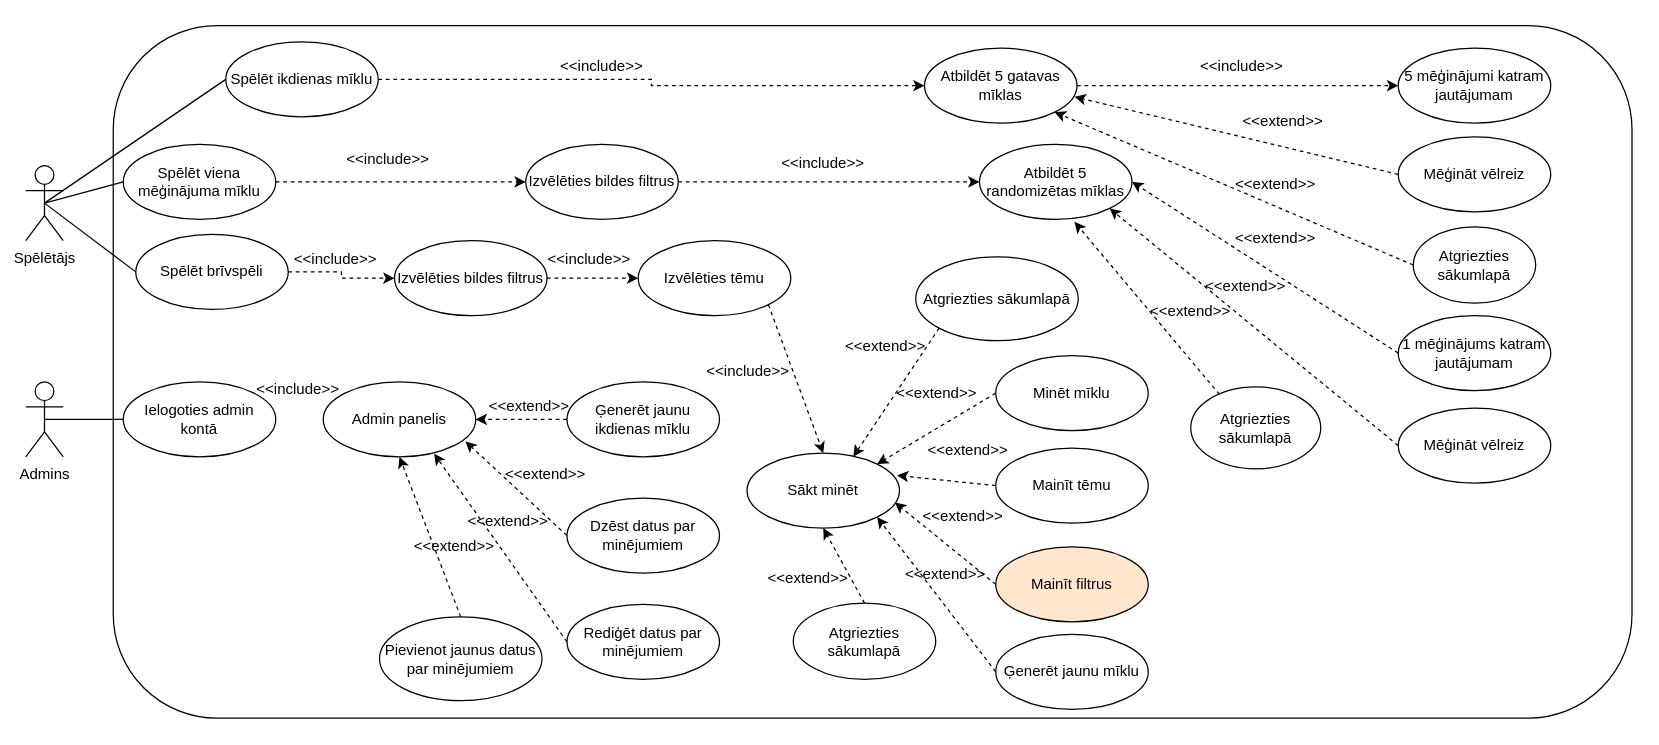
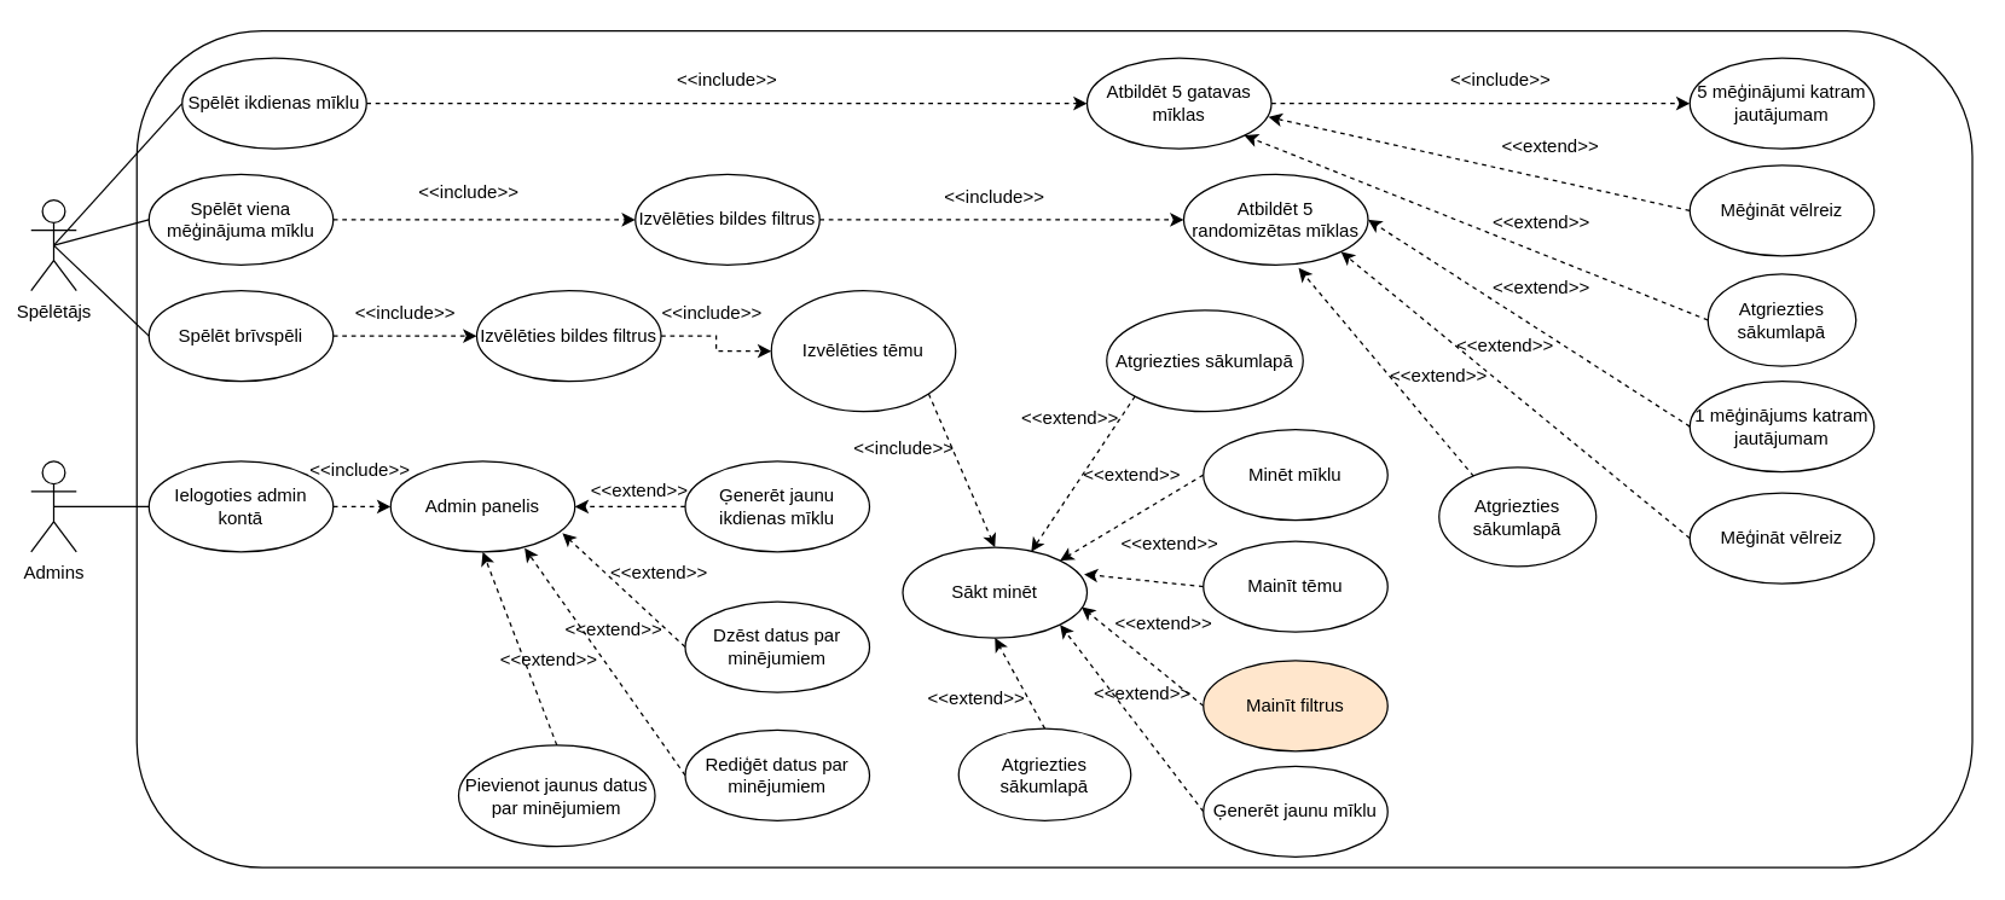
  <mxCell id="0" />
  <mxCell id="1" parent="0" />
  <mxCell id="2" value="Spēlētājs" style="shape=umlActor;verticalLabelPosition=bottom;verticalAlign=top;html=1;outlineConnect=0;" vertex="1" parent="1"><mxGeometry x="20" y="132" width="30" height="60" as="geometry" /></mxCell>
  <mxCell id="3" value="Admins" style="shape=umlActor;verticalLabelPosition=bottom;verticalAlign=top;html=1;outlineConnect=0;" vertex="1" parent="1"><mxGeometry x="20" y="305" width="30" height="60" as="geometry" /></mxCell>
  <mxCell id="4" value="" style="rounded=1;whiteSpace=wrap;html=1;" vertex="1" parent="1"><mxGeometry x="90" y="20" width="1215" height="554" as="geometry" /></mxCell>
  <mxCell id="5" style="edgeStyle=orthogonalEdgeStyle;rounded=0;orthogonalLoop=1;jettySize=auto;html=1;exitX=1;exitY=0.5;exitDx=0;exitDy=0;entryX=0;entryY=0.5;entryDx=0;entryDy=0;dashed=1;" edge="1" parent="1" source="6" target="22"><mxGeometry relative="1" as="geometry" /></mxCell>
  <mxCell id="6" value="Spēlēt viena mēģinājuma mīklu" style="ellipse;whiteSpace=wrap;html=1;" vertex="1" parent="1"><mxGeometry x="98" y="115" width="122" height="60" as="geometry" /></mxCell>
  <mxCell id="7" style="edgeStyle=orthogonalEdgeStyle;rounded=0;orthogonalLoop=1;jettySize=auto;html=1;exitX=1;exitY=0.5;exitDx=0;exitDy=0;entryX=0;entryY=0.5;entryDx=0;entryDy=0;dashed=1;" edge="1" parent="1" source="8" target="12"><mxGeometry relative="1" as="geometry" /></mxCell>
- <mxCell id="8" value="Spēlēt ikdienas mīklu" style="ellipse;whiteSpace=wrap;html=1;" vertex="1" parent="1"><mxGeometry x="180" y="33" width="122" height="60" as="geometry" /></mxCell>
- <mxCell id="9" value="Spēlēt brīvspēli" style="ellipse;whiteSpace=wrap;html=1;" vertex="1" parent="1"><mxGeometry x="108" y="187" width="122" height="60" as="geometry" /></mxCell>
+ <mxCell id="8" value="Spēlēt ikdienas mīklu" style="ellipse;whiteSpace=wrap;html=1;" vertex="1" parent="1"><mxGeometry x="120" y="38" width="122" height="60" as="geometry" /></mxCell>
+ <mxCell id="9" value="Spēlēt brīvspēli" style="ellipse;whiteSpace=wrap;html=1;" vertex="1" parent="1"><mxGeometry x="98" y="192" width="122" height="60" as="geometry" /></mxCell>
  <mxCell id="10" value="Admin panelis" style="ellipse;whiteSpace=wrap;html=1;" vertex="1" parent="1"><mxGeometry x="258" y="305" width="122" height="60" as="geometry" /></mxCell>
  <mxCell id="11" style="edgeStyle=orthogonalEdgeStyle;rounded=0;orthogonalLoop=1;jettySize=auto;html=1;exitX=1;exitY=0.5;exitDx=0;exitDy=0;entryX=0;entryY=0.5;entryDx=0;entryDy=0;dashed=1;" edge="1" parent="1" source="12" target="13"><mxGeometry relative="1" as="geometry" /></mxCell>
- <mxCell id="12" value="Atbildēt 5 gatavas mīklas" style="ellipse;whiteSpace=wrap;html=1;" vertex="1" parent="1"><mxGeometry x="739" y="38" width="122" height="60" as="geometry" /></mxCell>
+ <mxCell id="12" value="Atbildēt 5 gatavas mīklas" style="ellipse;whiteSpace=wrap;html=1;" vertex="1" parent="1"><mxGeometry x="719" y="38" width="122" height="60" as="geometry" /></mxCell>
  <mxCell id="13" value="5 mēģinājumi katram jautājumam" style="ellipse;whiteSpace=wrap;html=1;" vertex="1" parent="1"><mxGeometry x="1118" y="38" width="122" height="60" as="geometry" /></mxCell>
  <mxCell id="14" style="rounded=0;orthogonalLoop=1;jettySize=auto;html=1;exitX=0;exitY=0.5;exitDx=0;exitDy=0;entryX=0.984;entryY=0.65;entryDx=0;entryDy=0;dashed=1;entryPerimeter=0;" edge="1" parent="1" source="15" target="12"><mxGeometry relative="1" as="geometry" /></mxCell>
  <mxCell id="15" value="Mēģināt vēlreiz" style="ellipse;whiteSpace=wrap;html=1;" vertex="1" parent="1"><mxGeometry x="1118" y="109" width="122" height="60" as="geometry" /></mxCell>
  <mxCell id="16" value="Atbildēt 5 randomizētas mīklas" style="ellipse;whiteSpace=wrap;html=1;" vertex="1" parent="1"><mxGeometry x="783" y="115" width="122" height="60" as="geometry" /></mxCell>
  <mxCell id="17" style="rounded=0;orthogonalLoop=1;jettySize=auto;html=1;exitX=0;exitY=0.5;exitDx=0;exitDy=0;entryX=1;entryY=0.5;entryDx=0;entryDy=0;dashed=1;" edge="1" parent="1" source="18" target="16"><mxGeometry relative="1" as="geometry" /></mxCell>
  <mxCell id="18" value="1 mēģinājums katram jautājumam" style="ellipse;whiteSpace=wrap;html=1;" vertex="1" parent="1"><mxGeometry x="1118" y="252" width="122" height="60" as="geometry" /></mxCell>
  <mxCell id="19" style="rounded=0;orthogonalLoop=1;jettySize=auto;html=1;exitX=0;exitY=0.5;exitDx=0;exitDy=0;entryX=1;entryY=1;entryDx=0;entryDy=0;dashed=1;" edge="1" parent="1" source="20" target="16"><mxGeometry relative="1" as="geometry" /></mxCell>
  <mxCell id="20" value="Mēģināt vēlreiz" style="ellipse;whiteSpace=wrap;html=1;" vertex="1" parent="1"><mxGeometry x="1118" y="326" width="122" height="60" as="geometry" /></mxCell>
  <mxCell id="21" style="edgeStyle=orthogonalEdgeStyle;rounded=0;orthogonalLoop=1;jettySize=auto;html=1;exitX=1;exitY=0.5;exitDx=0;exitDy=0;dashed=1;" edge="1" parent="1" source="22" target="16"><mxGeometry relative="1" as="geometry" /></mxCell>
  <mxCell id="22" value="Izvēlēties bildes filtrus" style="ellipse;whiteSpace=wrap;html=1;" vertex="1" parent="1"><mxGeometry x="420" y="115" width="122" height="60" as="geometry" /></mxCell>
  <mxCell id="23" style="edgeStyle=orthogonalEdgeStyle;rounded=0;orthogonalLoop=1;jettySize=auto;html=1;exitX=1;exitY=0.5;exitDx=0;exitDy=0;entryX=0;entryY=0.5;entryDx=0;entryDy=0;dashed=1;" edge="1" parent="1" target="27" source="9"><mxGeometry relative="1" as="geometry"><mxPoint x="242" y="222" as="sourcePoint" /></mxGeometry></mxCell>
  <mxCell id="24" style="rounded=0;orthogonalLoop=1;jettySize=auto;html=1;exitX=1;exitY=1;exitDx=0;exitDy=0;entryX=0.5;entryY=0;entryDx=0;entryDy=0;dashed=1;" edge="1" parent="1" source="25" target="36"><mxGeometry relative="1" as="geometry" /></mxCell>
- <mxCell id="25" value="Izvēlēties tēmu" style="ellipse;whiteSpace=wrap;html=1;" vertex="1" parent="1"><mxGeometry x="510" y="192" width="122" height="60" as="geometry" /></mxCell>
+ <mxCell id="25" value="Izvēlēties tēmu" style="ellipse;whiteSpace=wrap;html=1;" vertex="1" parent="1"><mxGeometry x="510" y="192" width="122" height="80" as="geometry" /></mxCell>
  <mxCell id="26" style="edgeStyle=orthogonalEdgeStyle;rounded=0;orthogonalLoop=1;jettySize=auto;html=1;exitX=1;exitY=0.5;exitDx=0;exitDy=0;dashed=1;" edge="1" parent="1" source="27" target="25"><mxGeometry relative="1" as="geometry" /></mxCell>
  <mxCell id="27" value="Izvēlēties bildes filtrus" style="ellipse;whiteSpace=wrap;html=1;" vertex="1" parent="1"><mxGeometry x="315" y="192" width="122" height="60" as="geometry" /></mxCell>
  <mxCell id="28" style="rounded=0;orthogonalLoop=1;jettySize=auto;html=1;exitX=0;exitY=0.5;exitDx=0;exitDy=0;entryX=1;entryY=0;entryDx=0;entryDy=0;dashed=1;" edge="1" parent="1" source="29" target="36"><mxGeometry relative="1" as="geometry" /></mxCell>
  <mxCell id="29" value="Minēt mīklu" style="ellipse;whiteSpace=wrap;html=1;" vertex="1" parent="1"><mxGeometry x="796" y="284" width="122" height="60" as="geometry" /></mxCell>
  <mxCell id="30" style="rounded=0;orthogonalLoop=1;jettySize=auto;html=1;exitX=0;exitY=0.5;exitDx=0;exitDy=0;entryX=0.984;entryY=0.297;entryDx=0;entryDy=0;dashed=1;entryPerimeter=0;" edge="1" parent="1" source="31" target="36"><mxGeometry relative="1" as="geometry" /></mxCell>
  <mxCell id="31" value="Mainīt tēmu" style="ellipse;whiteSpace=wrap;html=1;" vertex="1" parent="1"><mxGeometry x="796" y="358" width="122" height="60" as="geometry" /></mxCell>
  <mxCell id="32" style="rounded=0;orthogonalLoop=1;jettySize=auto;html=1;exitX=0;exitY=0.5;exitDx=0;exitDy=0;entryX=0.97;entryY=0.658;entryDx=0;entryDy=0;dashed=1;entryPerimeter=0;" edge="1" parent="1" source="33" target="36"><mxGeometry relative="1" as="geometry" /></mxCell>
  <mxCell id="33" value="Mainīt filtrus" style="ellipse;whiteSpace=wrap;html=1;fillColor=#ffe6cc;" vertex="1" parent="1"><mxGeometry x="796" y="437" width="122" height="60" as="geometry" /></mxCell>
  <mxCell id="34" style="rounded=0;orthogonalLoop=1;jettySize=auto;html=1;exitX=0;exitY=0.5;exitDx=0;exitDy=0;entryX=1;entryY=1;entryDx=0;entryDy=0;dashed=1;" edge="1" parent="1" source="35" target="36"><mxGeometry relative="1" as="geometry" /></mxCell>
  <mxCell id="35" value="Ģenerēt jaunu mīklu" style="ellipse;whiteSpace=wrap;html=1;" vertex="1" parent="1"><mxGeometry x="796" y="507" width="122" height="60" as="geometry" /></mxCell>
  <mxCell id="36" value="Sākt minēt" style="ellipse;whiteSpace=wrap;html=1;" vertex="1" parent="1"><mxGeometry x="597" y="362" width="122" height="60" as="geometry" /></mxCell>
  <mxCell id="37" style="rounded=0;orthogonalLoop=1;jettySize=auto;html=1;exitX=0;exitY=0.5;exitDx=0;exitDy=0;entryX=1;entryY=0.5;entryDx=0;entryDy=0;dashed=1;" edge="1" parent="1" source="38" target="10"><mxGeometry relative="1" as="geometry" /></mxCell>
  <mxCell id="38" value="Ģenerēt jaunu ikdienas mīklu" style="ellipse;whiteSpace=wrap;html=1;" vertex="1" parent="1"><mxGeometry x="453" y="305" width="122" height="60" as="geometry" /></mxCell>
  <mxCell id="39" style="rounded=0;orthogonalLoop=1;jettySize=auto;html=1;exitX=0;exitY=0.5;exitDx=0;exitDy=0;entryX=0.932;entryY=0.792;entryDx=0;entryDy=0;dashed=1;entryPerimeter=0;" edge="1" parent="1" source="40" target="10"><mxGeometry relative="1" as="geometry" /></mxCell>
  <mxCell id="40" value="Dzēst datus par minējumiem" style="ellipse;whiteSpace=wrap;html=1;" vertex="1" parent="1"><mxGeometry x="453" y="398" width="122" height="60" as="geometry" /></mxCell>
  <mxCell id="41" style="rounded=0;orthogonalLoop=1;jettySize=auto;html=1;exitX=0;exitY=0.5;exitDx=0;exitDy=0;entryX=0.727;entryY=0.958;entryDx=0;entryDy=0;dashed=1;entryPerimeter=0;" edge="1" parent="1" source="42" target="10"><mxGeometry relative="1" as="geometry" /></mxCell>
  <mxCell id="42" value="Rediģēt datus par minējumiem" style="ellipse;whiteSpace=wrap;html=1;" vertex="1" parent="1"><mxGeometry x="453" y="483" width="122" height="60" as="geometry" /></mxCell>
  <mxCell id="43" style="rounded=0;orthogonalLoop=1;jettySize=auto;html=1;exitX=0.5;exitY=0;exitDx=0;exitDy=0;entryX=0.5;entryY=1;entryDx=0;entryDy=0;dashed=1;" edge="1" parent="1" source="44" target="10"><mxGeometry relative="1" as="geometry" /></mxCell>
  <mxCell id="44" value="Pievienot jaunus datus par minējumiem" style="ellipse;whiteSpace=wrap;html=1;" vertex="1" parent="1"><mxGeometry x="303" y="493" width="130" height="67" as="geometry" /></mxCell>
  <mxCell id="45" style="rounded=0;orthogonalLoop=1;jettySize=auto;html=1;exitX=0.5;exitY=0;exitDx=0;exitDy=0;entryX=0.5;entryY=1;entryDx=0;entryDy=0;dashed=1;" edge="1" parent="1" source="46" target="36"><mxGeometry relative="1" as="geometry" /></mxCell>
  <mxCell id="46" value="Atgriezties sākumlapā" style="ellipse;whiteSpace=wrap;html=1;" vertex="1" parent="1"><mxGeometry x="634" y="482" width="114" height="61" as="geometry" /></mxCell>
  <mxCell id="47" value="Atgriezties sākumlapā" style="ellipse;whiteSpace=wrap;html=1;" vertex="1" parent="1"><mxGeometry x="732" y="205" width="130" height="67" as="geometry" /></mxCell>
  <mxCell id="48" style="rounded=0;orthogonalLoop=1;jettySize=auto;html=1;exitX=0;exitY=1;exitDx=0;exitDy=0;entryX=0.697;entryY=0.047;entryDx=0;entryDy=0;entryPerimeter=0;dashed=1;" edge="1" parent="1" source="47" target="36"><mxGeometry relative="1" as="geometry" /></mxCell>
  <mxCell id="49" style="rounded=0;orthogonalLoop=1;jettySize=auto;html=1;exitX=0.221;exitY=0.092;exitDx=0;exitDy=0;entryX=0.623;entryY=1.033;entryDx=0;entryDy=0;dashed=1;exitPerimeter=0;entryPerimeter=0;" edge="1" parent="1" source="50" target="16"><mxGeometry relative="1" as="geometry" /></mxCell>
  <mxCell id="50" value="Atgriezties sākumlapā" style="ellipse;whiteSpace=wrap;html=1;" vertex="1" parent="1"><mxGeometry x="952" y="309" width="104" height="65.5" as="geometry" /></mxCell>
  <mxCell id="51" value="Atgriezties sākumlapā" style="ellipse;whiteSpace=wrap;html=1;" vertex="1" parent="1"><mxGeometry x="1130" y="181" width="98" height="61" as="geometry" /></mxCell>
  <mxCell id="52" style="rounded=0;orthogonalLoop=1;jettySize=auto;html=1;exitX=0;exitY=0.5;exitDx=0;exitDy=0;entryX=1;entryY=1;entryDx=0;entryDy=0;dashed=1;" edge="1" parent="1" source="51" target="12"><mxGeometry relative="1" as="geometry" /></mxCell>
  <mxCell id="53" value="&amp;lt;&amp;lt;include&amp;gt;&amp;gt;" style="text;html=1;align=center;verticalAlign=middle;whiteSpace=wrap;rounded=0;" vertex="1" parent="1"><mxGeometry x="451" y="38" width="60" height="30" as="geometry" /></mxCell>
  <mxCell id="54" value="&amp;lt;&amp;lt;include&amp;gt;&amp;gt;" style="text;html=1;align=center;verticalAlign=middle;whiteSpace=wrap;rounded=0;" vertex="1" parent="1"><mxGeometry x="280" y="112" width="60" height="30" as="geometry" /></mxCell>
  <mxCell id="55" value="&amp;lt;&amp;lt;include&amp;gt;&amp;gt;" style="text;html=1;align=center;verticalAlign=middle;whiteSpace=wrap;rounded=0;" vertex="1" parent="1"><mxGeometry x="628" y="115" width="60" height="30" as="geometry" /></mxCell>
  <mxCell id="56" value="&amp;lt;&amp;lt;include&amp;gt;&amp;gt;" style="text;html=1;align=center;verticalAlign=middle;whiteSpace=wrap;rounded=0;" vertex="1" parent="1"><mxGeometry x="238" y="192" width="60" height="30" as="geometry" /></mxCell>
  <mxCell id="57" value="&amp;lt;&amp;lt;include&amp;gt;&amp;gt;" style="text;html=1;align=center;verticalAlign=middle;whiteSpace=wrap;rounded=0;" vertex="1" parent="1"><mxGeometry x="441" y="192" width="60" height="30" as="geometry" /></mxCell>
  <mxCell id="58" value="&amp;lt;&amp;lt;include&amp;gt;&amp;gt;" style="text;html=1;align=center;verticalAlign=middle;whiteSpace=wrap;rounded=0;" vertex="1" parent="1"><mxGeometry x="568" y="282" width="60" height="30" as="geometry" /></mxCell>
  <mxCell id="59" value="&amp;lt;&amp;lt;include&amp;gt;&amp;gt;" style="text;html=1;align=center;verticalAlign=middle;whiteSpace=wrap;rounded=0;" vertex="1" parent="1"><mxGeometry x="963" y="38" width="60" height="30" as="geometry" /></mxCell>
  <mxCell id="60" value="&amp;lt;&amp;lt;extend&amp;gt;&amp;gt;" style="text;html=1;align=center;verticalAlign=middle;whiteSpace=wrap;rounded=0;" vertex="1" parent="1"><mxGeometry x="996" y="82" width="60" height="30" as="geometry" /></mxCell>
  <mxCell id="61" value="&amp;lt;&amp;lt;extend&amp;gt;&amp;gt;" style="text;html=1;align=center;verticalAlign=middle;whiteSpace=wrap;rounded=0;" vertex="1" parent="1"><mxGeometry x="990" y="132" width="60" height="30" as="geometry" /></mxCell>
  <mxCell id="62" value="&amp;lt;&amp;lt;extend&amp;gt;&amp;gt;" style="text;html=1;align=center;verticalAlign=middle;whiteSpace=wrap;rounded=0;" vertex="1" parent="1"><mxGeometry x="990" y="175" width="60" height="30" as="geometry" /></mxCell>
  <mxCell id="63" value="&amp;lt;&amp;lt;extend&amp;gt;&amp;gt;" style="text;html=1;align=center;verticalAlign=middle;whiteSpace=wrap;rounded=0;" vertex="1" parent="1"><mxGeometry x="966" y="214" width="60" height="30" as="geometry" /></mxCell>
  <mxCell id="64" value="&amp;lt;&amp;lt;extend&amp;gt;&amp;gt;" style="text;html=1;align=center;verticalAlign=middle;whiteSpace=wrap;rounded=0;" vertex="1" parent="1"><mxGeometry x="922" y="234" width="60" height="30" as="geometry" /></mxCell>
  <mxCell id="65" value="&amp;lt;&amp;lt;extend&amp;gt;&amp;gt;" style="text;html=1;align=center;verticalAlign=middle;whiteSpace=wrap;rounded=0;" vertex="1" parent="1"><mxGeometry x="678" y="262" width="60" height="30" as="geometry" /></mxCell>
  <mxCell id="66" value="&amp;lt;&amp;lt;extend&amp;gt;&amp;gt;" style="text;html=1;align=center;verticalAlign=middle;whiteSpace=wrap;rounded=0;" vertex="1" parent="1"><mxGeometry x="719" y="299" width="60" height="30" as="geometry" /></mxCell>
  <mxCell id="67" value="&amp;lt;&amp;lt;extend&amp;gt;&amp;gt;" style="text;html=1;align=center;verticalAlign=middle;whiteSpace=wrap;rounded=0;" vertex="1" parent="1"><mxGeometry x="744" y="344.5" width="60" height="30" as="geometry" /></mxCell>
  <mxCell id="68" value="&amp;lt;&amp;lt;extend&amp;gt;&amp;gt;" style="text;html=1;align=center;verticalAlign=middle;whiteSpace=wrap;rounded=0;" vertex="1" parent="1"><mxGeometry x="740" y="398" width="60" height="30" as="geometry" /></mxCell>
  <mxCell id="69" value="&amp;lt;&amp;lt;extend&amp;gt;&amp;gt;" style="text;html=1;align=center;verticalAlign=middle;whiteSpace=wrap;rounded=0;" vertex="1" parent="1"><mxGeometry x="726" y="444" width="60" height="30" as="geometry" /></mxCell>
  <mxCell id="70" value="&amp;lt;&amp;lt;extend&amp;gt;&amp;gt;" style="text;html=1;align=center;verticalAlign=middle;whiteSpace=wrap;rounded=0;" vertex="1" parent="1"><mxGeometry x="616" y="447" width="60" height="30" as="geometry" /></mxCell>
  <mxCell id="71" value="&amp;lt;&amp;lt;extend&amp;gt;&amp;gt;" style="text;html=1;align=center;verticalAlign=middle;whiteSpace=wrap;rounded=0;" vertex="1" parent="1"><mxGeometry x="393" y="310" width="60" height="30" as="geometry" /></mxCell>
  <mxCell id="72" value="&amp;lt;&amp;lt;extend&amp;gt;&amp;gt;" style="text;html=1;align=center;verticalAlign=middle;whiteSpace=wrap;rounded=0;" vertex="1" parent="1"><mxGeometry x="406" y="364" width="60" height="30" as="geometry" /></mxCell>
  <mxCell id="73" value="&amp;lt;&amp;lt;extend&amp;gt;&amp;gt;" style="text;html=1;align=center;verticalAlign=middle;whiteSpace=wrap;rounded=0;" vertex="1" parent="1"><mxGeometry x="376" y="402" width="60" height="30" as="geometry" /></mxCell>
  <mxCell id="74" value="&amp;lt;&amp;lt;extend&amp;gt;&amp;gt;" style="text;html=1;align=center;verticalAlign=middle;whiteSpace=wrap;rounded=0;" vertex="1" parent="1"><mxGeometry x="333" y="422" width="60" height="30" as="geometry" /></mxCell>
+ <mxCell id="75" style="edgeStyle=orthogonalEdgeStyle;rounded=0;orthogonalLoop=1;jettySize=auto;html=1;exitX=1;exitY=0.5;exitDx=0;exitDy=0;entryX=0;entryY=0.5;entryDx=0;entryDy=0;dashed=1;" edge="1" parent="1" source="76" target="10"><mxGeometry relative="1" as="geometry" /></mxCell>
  <mxCell id="76" value="Ielogoties admin kontā" style="ellipse;whiteSpace=wrap;html=1;" vertex="1" parent="1"><mxGeometry x="98" y="305" width="122" height="60" as="geometry" /></mxCell>
  <mxCell id="77" value="&amp;lt;&amp;lt;include&amp;gt;&amp;gt;" style="text;html=1;align=center;verticalAlign=middle;whiteSpace=wrap;rounded=0;" vertex="1" parent="1"><mxGeometry x="208" y="296" width="60" height="30" as="geometry" /></mxCell>
  <mxCell id="78" style="rounded=0;orthogonalLoop=1;jettySize=auto;html=1;exitX=0;exitY=0.5;exitDx=0;exitDy=0;entryX=0.5;entryY=0.5;entryDx=0;entryDy=0;entryPerimeter=0;endArrow=none;endFill=0;" edge="1" parent="1" source="8" target="2"><mxGeometry relative="1" as="geometry" /></mxCell>
  <mxCell id="79" style="rounded=0;orthogonalLoop=1;jettySize=auto;html=1;exitX=0;exitY=0.5;exitDx=0;exitDy=0;entryX=0.5;entryY=0.5;entryDx=0;entryDy=0;entryPerimeter=0;endArrow=none;endFill=0;" edge="1" parent="1" source="6" target="2"><mxGeometry relative="1" as="geometry" /></mxCell>
  <mxCell id="80" style="rounded=0;orthogonalLoop=1;jettySize=auto;html=1;exitX=0;exitY=0.5;exitDx=0;exitDy=0;entryX=0.5;entryY=0.5;entryDx=0;entryDy=0;entryPerimeter=0;endArrow=none;endFill=0;" edge="1" parent="1" source="9" target="2"><mxGeometry relative="1" as="geometry" /></mxCell>
  <mxCell id="81" style="rounded=0;orthogonalLoop=1;jettySize=auto;html=1;exitX=0;exitY=0.5;exitDx=0;exitDy=0;entryX=0.5;entryY=0.5;entryDx=0;entryDy=0;entryPerimeter=0;endArrow=none;endFill=0;" edge="1" parent="1" source="76" target="3"><mxGeometry relative="1" as="geometry" /></mxCell>
